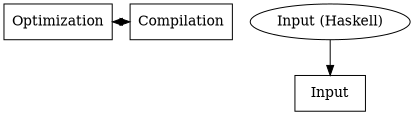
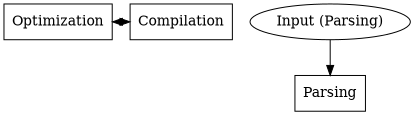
  digraph {
    node [shape=rectangle]
    Optimization
    Compilation
-   n3 [label="Input (Haskell)" shape=""]
-   Parsing [label=Input]
+   n3 [label="Input (Parsing)" shape=""]
+   Parsing
    subgraph sub_1 {
      rank=same
      Optimization
      Compilation
    }
    Optimization -> Compilation [dir=both]
    n3 -> Parsing
  }
